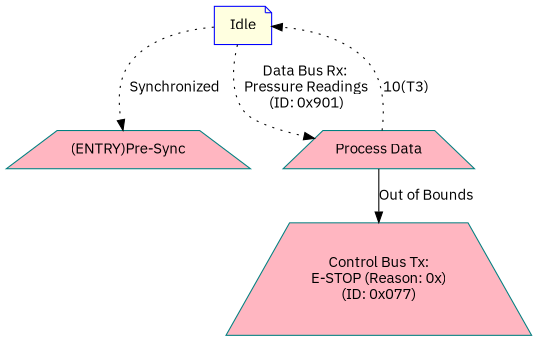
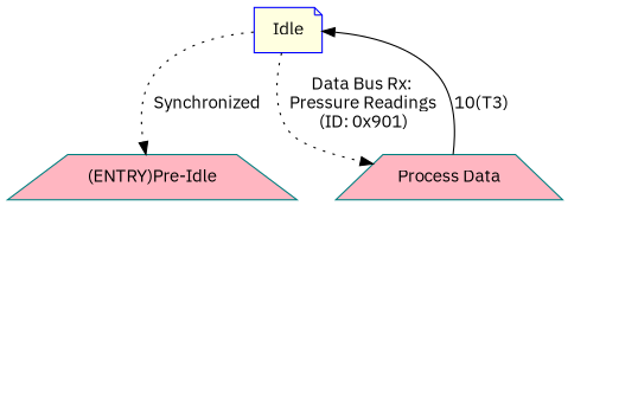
  digraph {
    fontname="IBM Plex Sans"
    node [color=teal fillcolor=lightpink fontname="IBM Plex Sans" shape=trapezium style=filled]
    edge [fontname="IBM Plex Sans" style=dotted]
-   n1 [label="(ENTRY)Pre-Sync"]
+   n1 [label="(ENTRY)Pre-Idle"]
    n2 [color=blue fillcolor=lightyellow label=Idle shape=note]
    n3 [label="Process Data"]
-   n4 [label="Control Bus Tx:\nE-STOP (Reason: 0x)\n(ID: 0x077)"]
    n2 -> n1 [label=Synchronized]
    n2 -> n3 [label="Data Bus Rx: \nPressure Readings\n(ID: 0x901)\n"]
-   n3 -> n2 [label="10(T3)"]
-   n3 -> n4 [label="Out of Bounds" style=solid]
+   n3 -> n2 [label="10(T3)" style=solid]
  }
